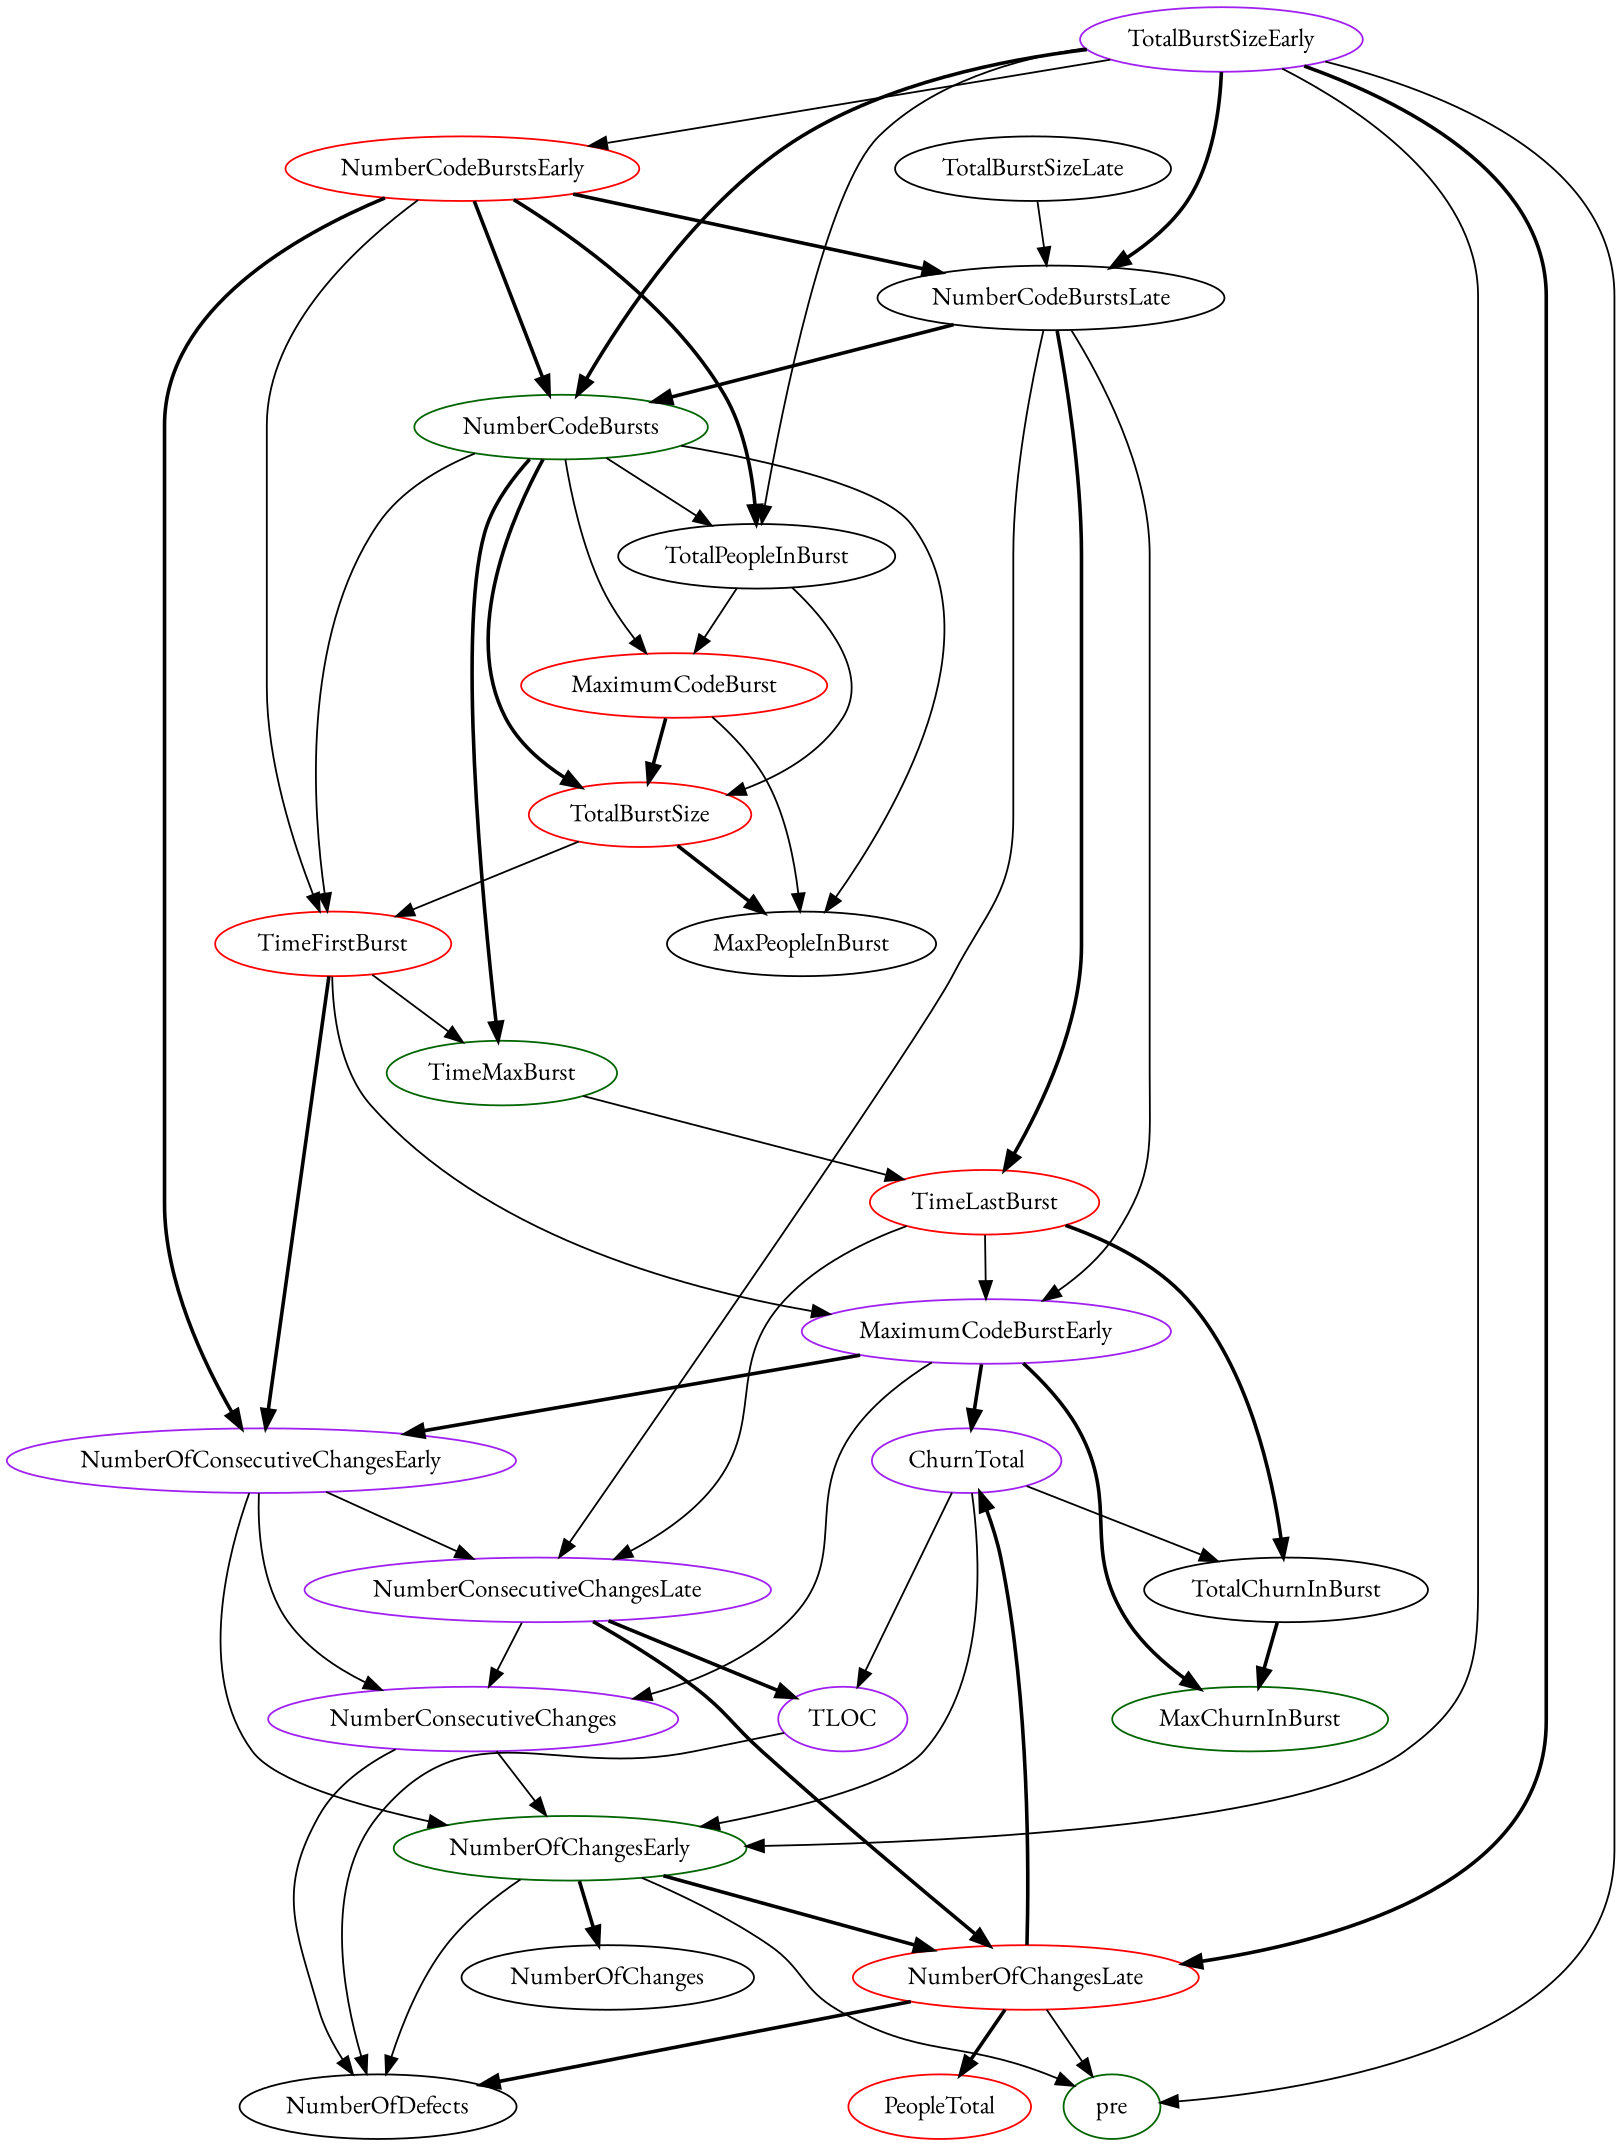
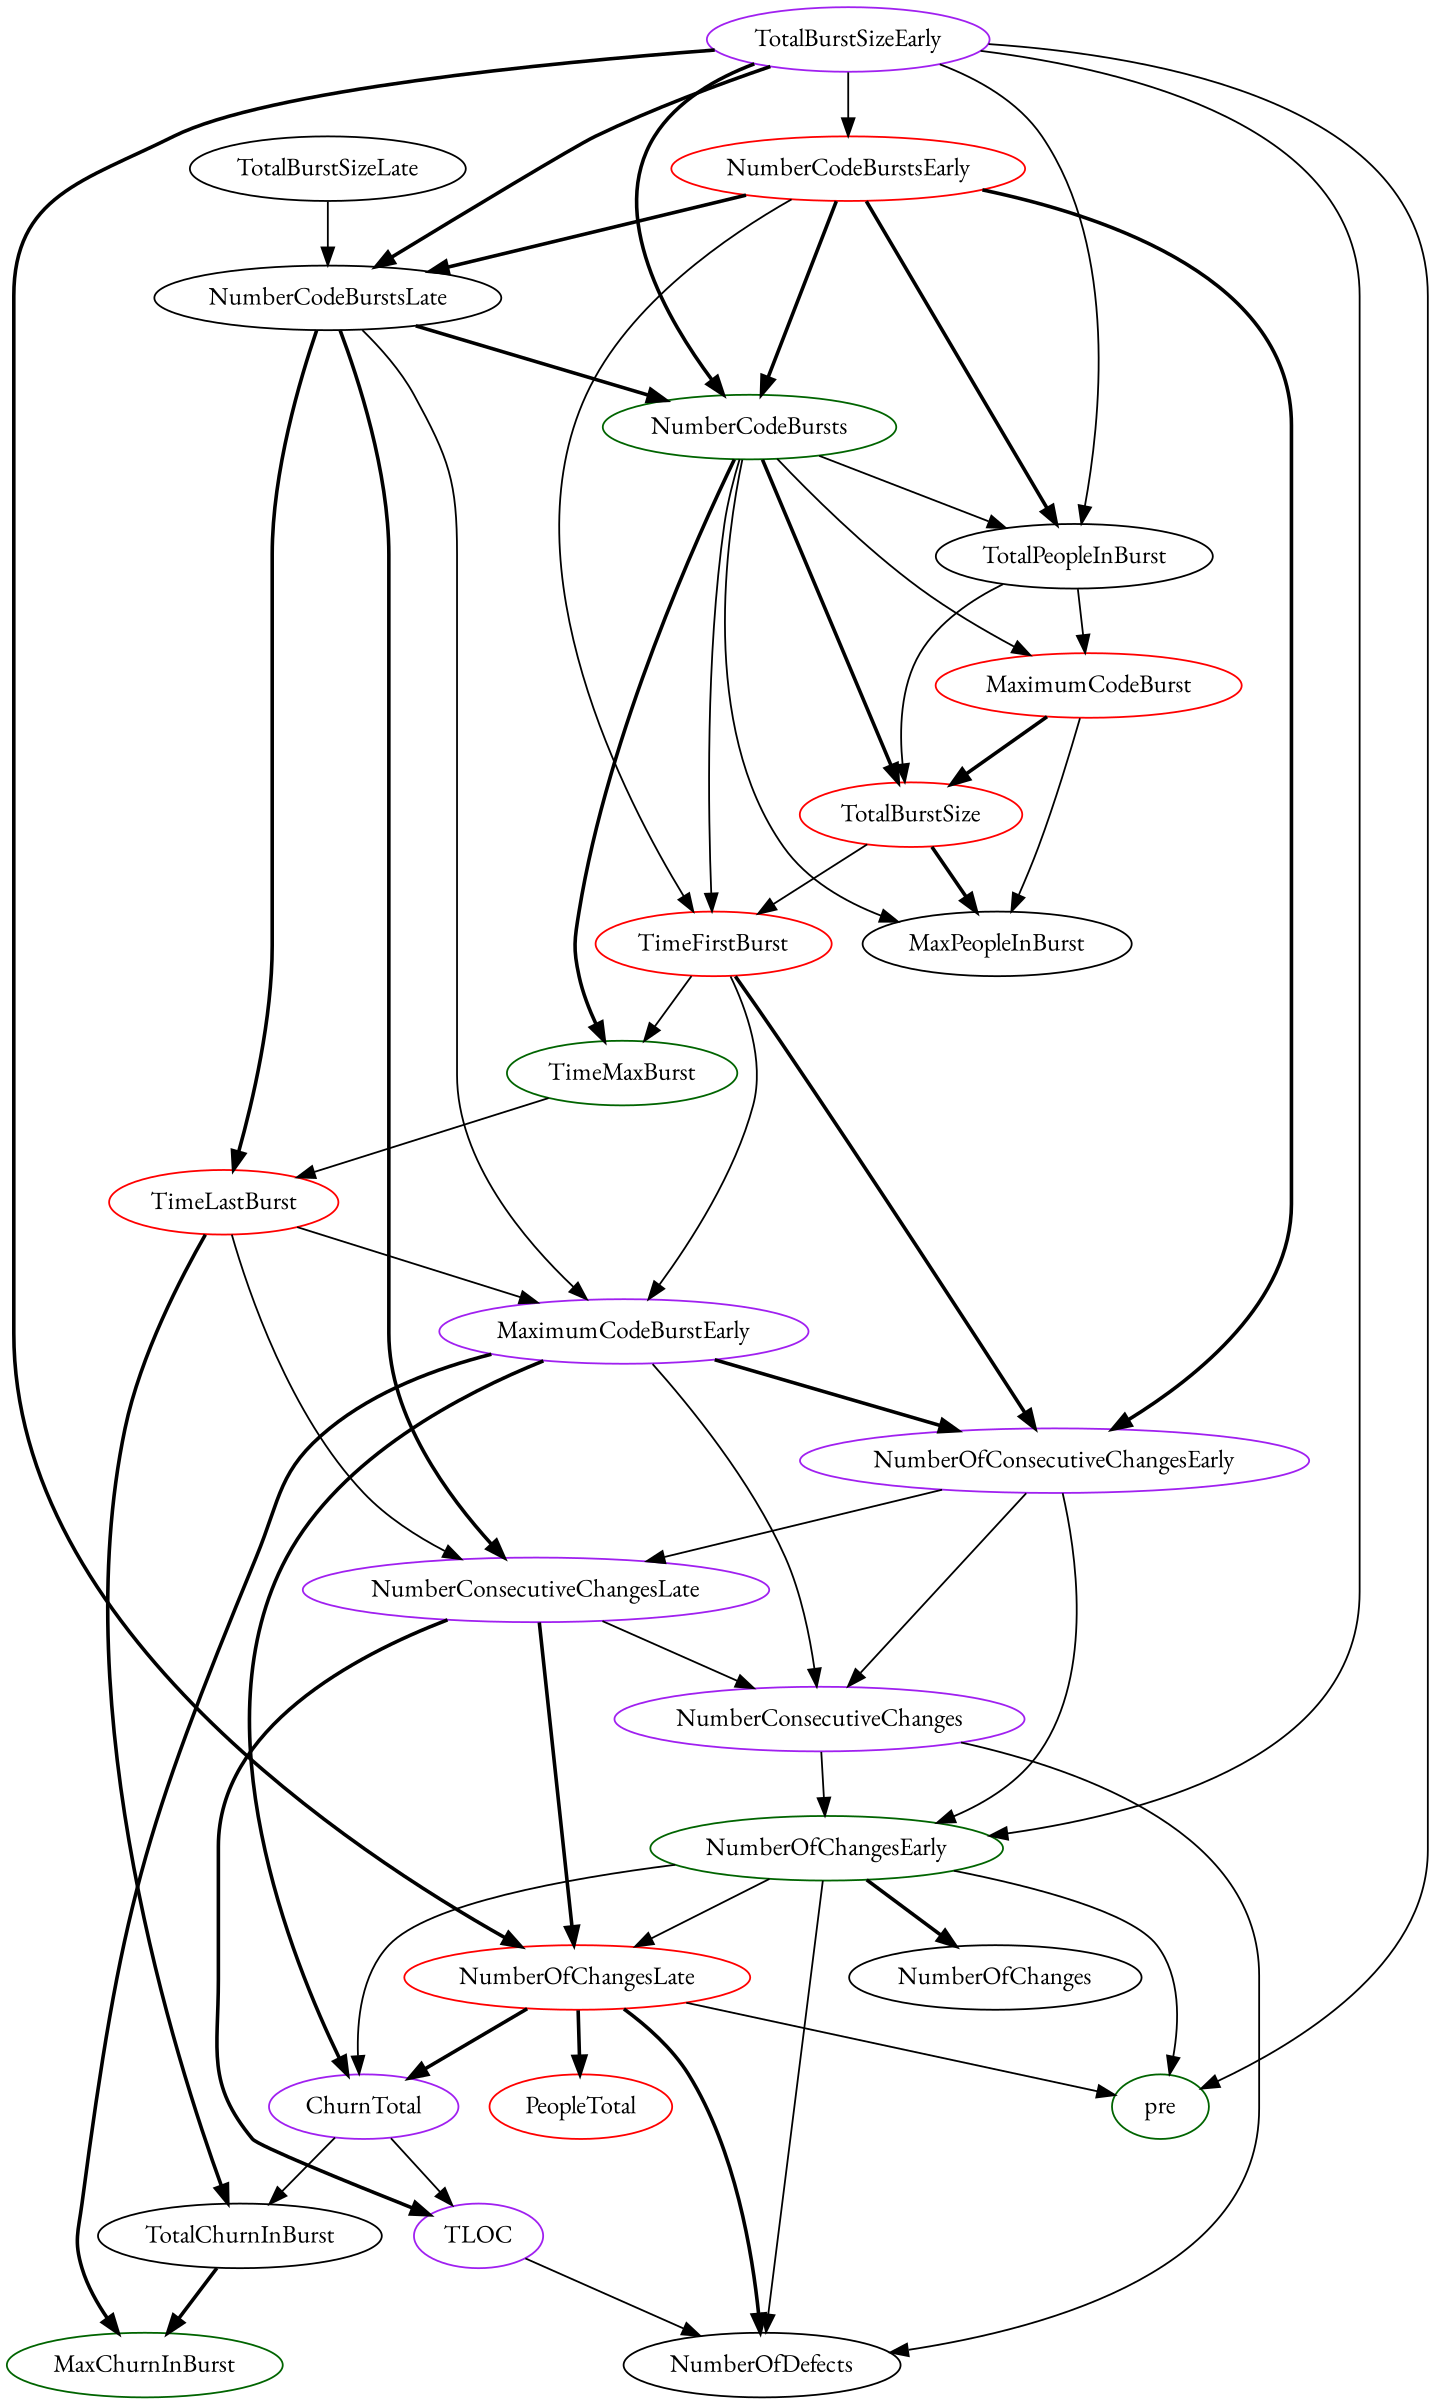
  digraph {
    fontname="EB Garamond"
    node [color=black fontname="EB Garamond"]
    edge [fontname="EB Garamond" style=solid]
    TotalPeopleInBurst
    MaximumCodeBurst [color=red]
    TotalBurstSize [color=red]
    MaxPeopleInBurst
    TimeFirstBurst [color=red]
    TotalBurstSizeLate
    NumberCodeBurstsLate
    MaximumCodeBurstEarly [color=purple]
    NumberConsecutiveChangesLate [color=purple]
    TimeLastBurst [color=red]
    NumberCodeBursts [color=darkgreen]
    ChurnTotal [color=purple]
    MaxChurnInBurst [color=darkgreen]
    NumberOfConsecutiveChangesEarly [color=purple]
    NumberConsecutiveChanges [color=purple]
    NumberOfChangesLate [color=red]
    TLOC [color=purple]
    TotalChurnInBurst
    TimeMaxBurst [color=darkgreen]
    PeopleTotal [color=red]
    pre [color=darkgreen]
    NumberOfDefects
    NumberOfChanges
    NumberOfChangesEarly [color=darkgreen]
    NumberCodeBurstsEarly [color=red]
    TotalBurstSizeEarly [color=purple]
    TotalPeopleInBurst -> MaximumCodeBurst
    TotalPeopleInBurst -> TotalBurstSize
    MaximumCodeBurst -> TotalBurstSize [style=bold]
    MaximumCodeBurst -> MaxPeopleInBurst
    TotalBurstSize -> MaxPeopleInBurst [style=bold]
    TotalBurstSize -> TimeFirstBurst
    TimeFirstBurst -> MaximumCodeBurstEarly
    TimeFirstBurst -> NumberOfConsecutiveChangesEarly [style=bold]
    TimeFirstBurst -> TimeMaxBurst
    TotalBurstSizeLate -> NumberCodeBurstsLate
    NumberCodeBurstsLate -> MaximumCodeBurstEarly
-   NumberCodeBurstsLate -> NumberConsecutiveChangesLate
+   NumberCodeBurstsLate -> NumberConsecutiveChangesLate [style=bold]
    NumberCodeBurstsLate -> TimeLastBurst [style=bold]
    NumberCodeBurstsLate -> NumberCodeBursts [style=bold]
    MaximumCodeBurstEarly -> ChurnTotal [style=bold]
    MaximumCodeBurstEarly -> MaxChurnInBurst [style=bold]
    MaximumCodeBurstEarly -> NumberOfConsecutiveChangesEarly [style=bold]
    MaximumCodeBurstEarly -> NumberConsecutiveChanges
    NumberConsecutiveChangesLate -> NumberConsecutiveChanges
    NumberConsecutiveChangesLate -> NumberOfChangesLate [style=bold]
    NumberConsecutiveChangesLate -> TLOC [style=bold]
    TimeLastBurst -> MaximumCodeBurstEarly
    TimeLastBurst -> NumberConsecutiveChangesLate
    TimeLastBurst -> TotalChurnInBurst [style=bold]
    NumberCodeBursts -> TotalPeopleInBurst
    NumberCodeBursts -> MaximumCodeBurst
    NumberCodeBursts -> TotalBurstSize [style=bold]
    NumberCodeBursts -> MaxPeopleInBurst
    NumberCodeBursts -> TimeFirstBurst
    NumberCodeBursts -> TimeMaxBurst [style=bold]
    ChurnTotal -> TLOC
    ChurnTotal -> TotalChurnInBurst
    NumberOfConsecutiveChangesEarly -> NumberConsecutiveChangesLate
    NumberOfConsecutiveChangesEarly -> NumberConsecutiveChanges
    NumberOfConsecutiveChangesEarly -> NumberOfChangesEarly
    NumberConsecutiveChanges -> NumberOfDefects
    NumberConsecutiveChanges -> NumberOfChangesEarly
    NumberOfChangesLate -> ChurnTotal [style=bold]
    NumberOfChangesLate -> PeopleTotal [style=bold]
    NumberOfChangesLate -> pre
    NumberOfChangesLate -> NumberOfDefects [style=bold]
    TLOC -> NumberOfDefects
    TotalChurnInBurst -> MaxChurnInBurst [style=bold]
    TimeMaxBurst -> TimeLastBurst
-   ChurnTotal -> NumberOfChangesEarly
-   NumberOfChangesEarly -> NumberOfChangesLate [style=bold]
+   NumberOfChangesEarly -> ChurnTotal
+   NumberOfChangesEarly -> NumberOfChangesLate
    NumberOfChangesEarly -> pre
    NumberOfChangesEarly -> NumberOfDefects
    NumberOfChangesEarly -> NumberOfChanges [style=bold]
    NumberCodeBurstsEarly -> TotalPeopleInBurst [style=bold]
    NumberCodeBurstsEarly -> TimeFirstBurst
    NumberCodeBurstsEarly -> NumberCodeBurstsLate [style=bold]
    NumberCodeBurstsEarly -> NumberCodeBursts [style=bold]
    NumberCodeBurstsEarly -> NumberOfConsecutiveChangesEarly [style=bold]
    TotalBurstSizeEarly -> TotalPeopleInBurst
    TotalBurstSizeEarly -> NumberCodeBurstsLate [style=bold]
    TotalBurstSizeEarly -> NumberCodeBursts [style=bold]
    TotalBurstSizeEarly -> NumberOfChangesLate [style=bold]
    TotalBurstSizeEarly -> pre
    TotalBurstSizeEarly -> NumberOfChangesEarly
    TotalBurstSizeEarly -> NumberCodeBurstsEarly
  }
